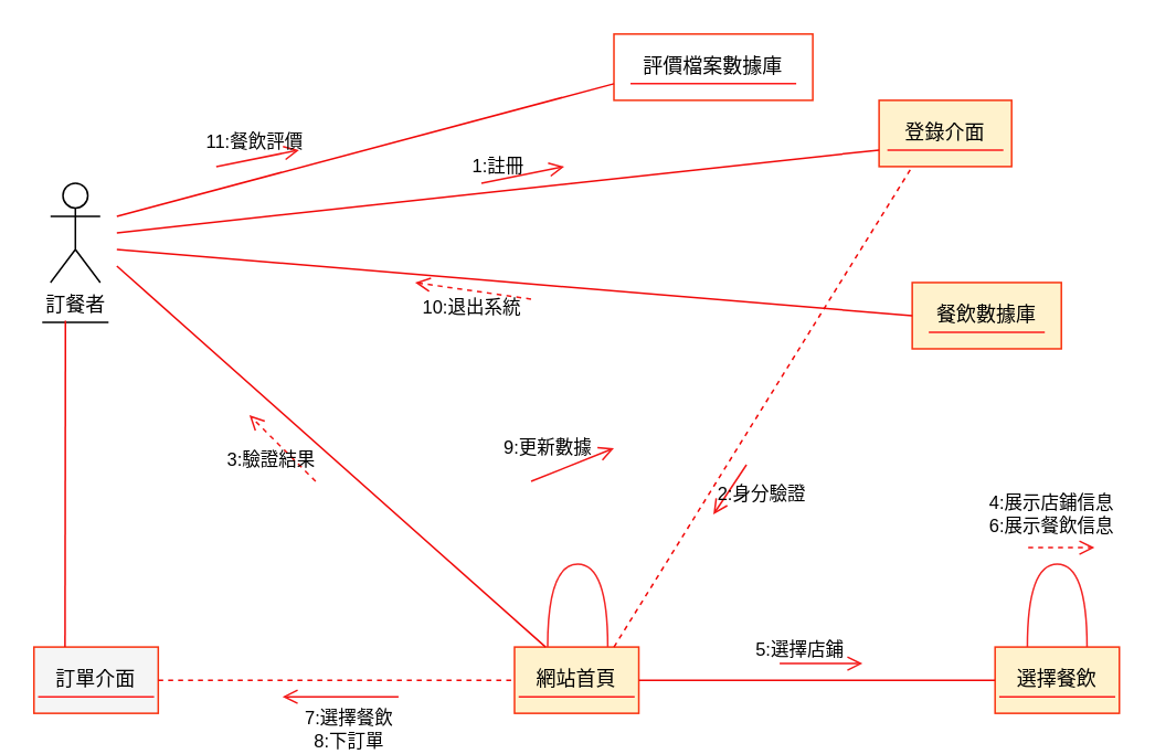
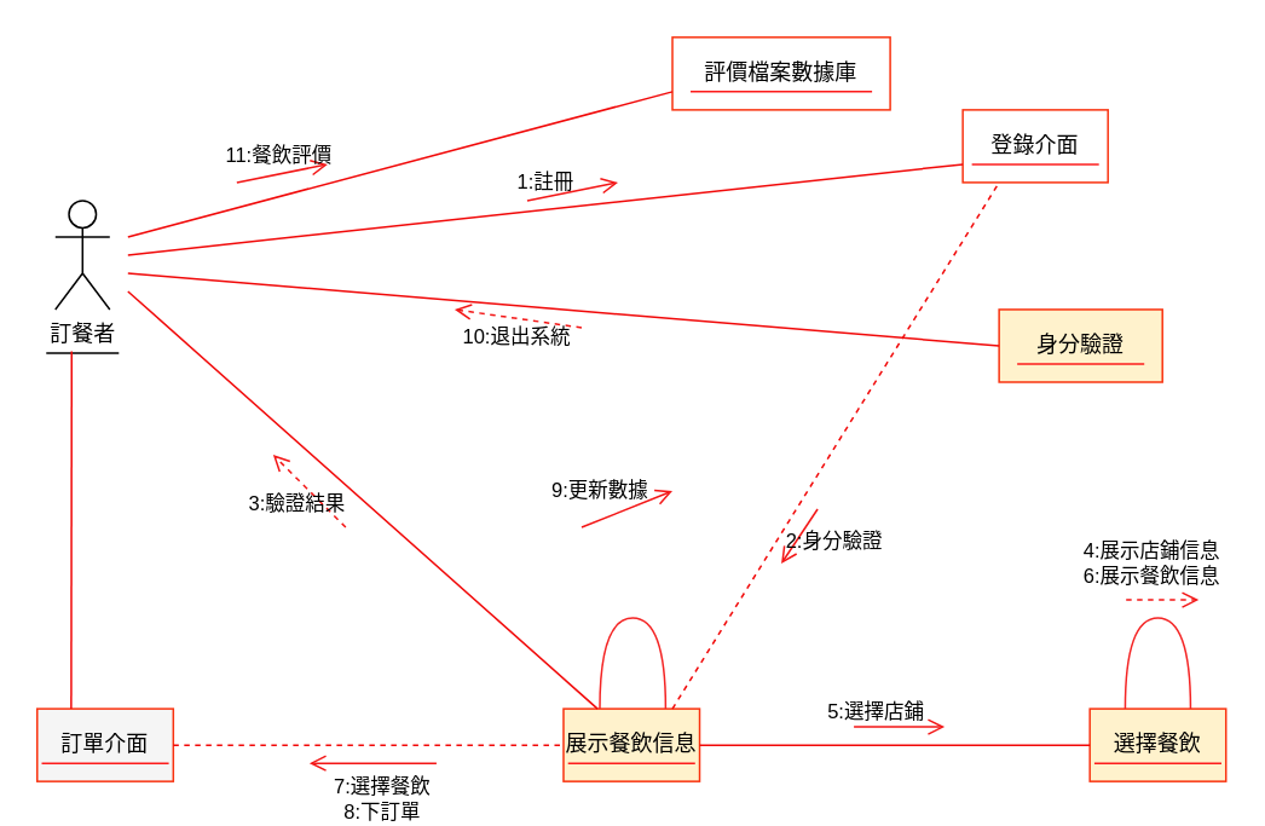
  <mxCell id="0" />
  <mxCell id="1" parent="0" />
  <mxCell id="2" value="訂餐者" style="shape=umlActor;verticalLabelPosition=bottom;verticalAlign=top;html=1;outlineConnect=0;" parent="1" vertex="1"><mxGeometry x="30" y="110" width="30" height="60" as="geometry" /></mxCell>
  <mxCell id="3" value="評價檔案數據庫" style="rounded=0;whiteSpace=wrap;html=1;fillColor=#ffffff;strokeColor=#f93310;" parent="1" vertex="1"><mxGeometry x="370" y="20" width="120" height="40" as="geometry" /></mxCell>
  <mxCell id="4" value="" style="endArrow=none;html=1;rounded=0;edgeStyle=orthogonalEdgeStyle;strokeColor=#fd1c1c;" parent="1" edge="1"><mxGeometry relative="1" as="geometry"><mxPoint x="380" y="50" as="sourcePoint" /><mxPoint x="480" y="50" as="targetPoint" /></mxGeometry></mxCell>
- <mxCell id="5" value="登錄介面" style="rounded=0;whiteSpace=wrap;html=1;fillColor=#fff2cc;strokeColor=#f93310;" parent="1" vertex="1"><mxGeometry x="530" y="60" width="80" height="40" as="geometry" /></mxCell>
- <mxCell id="6" value="餐飲數據庫" style="rounded=0;whiteSpace=wrap;html=1;fillColor=#fff2cc;strokeColor=#f93310;" parent="1" vertex="1"><mxGeometry x="550" y="170" width="90" height="40" as="geometry" /></mxCell>
+ <mxCell id="5" value="登錄介面" style="rounded=0;whiteSpace=wrap;html=1;fillColor=#ffffff;strokeColor=#f93310;" parent="1" vertex="1"><mxGeometry x="530" y="60" width="80" height="40" as="geometry" /></mxCell>
+ <mxCell id="6" value="身分驗證" style="rounded=0;whiteSpace=wrap;html=1;fillColor=#fff2cc;strokeColor=#f93310;" parent="1" vertex="1"><mxGeometry x="550" y="170" width="90" height="40" as="geometry" /></mxCell>
  <mxCell id="7" value="訂單介面" style="rounded=0;whiteSpace=wrap;html=1;fillColor=#f5f5f5;strokeColor=#f93310;" parent="1" vertex="1"><mxGeometry x="20" y="390" width="75" height="40" as="geometry" /></mxCell>
- <mxCell id="8" value="網站首頁" style="rounded=0;whiteSpace=wrap;html=1;fillColor=#fff2cc;strokeColor=#f93310;" parent="1" vertex="1"><mxGeometry x="310" y="390" width="75" height="40" as="geometry" /></mxCell>
+ <mxCell id="8" value="展示餐飲信息" style="rounded=0;whiteSpace=wrap;html=1;fillColor=#fff2cc;strokeColor=#f93310;" parent="1" vertex="1"><mxGeometry x="310" y="390" width="75" height="40" as="geometry" /></mxCell>
  <mxCell id="9" value="選擇餐飲" style="rounded=0;whiteSpace=wrap;html=1;fillColor=#fff2cc;strokeColor=#f93310;" parent="1" vertex="1"><mxGeometry x="600" y="390" width="75" height="40" as="geometry" /></mxCell>
  <mxCell id="10" value="" style="curved=1;endArrow=none;html=1;rounded=0;edgeStyle=orthogonalEdgeStyle;exitX=0.75;exitY=0;exitDx=0;exitDy=0;endFill=0;strokeColor=#f42525;" parent="1" source="8" edge="1"><mxGeometry width="50" height="50" relative="1" as="geometry"><mxPoint x="310" y="370" as="sourcePoint" /><mxPoint x="330" y="390" as="targetPoint" /><Array as="points"><mxPoint x="366" y="340" /><mxPoint x="330" y="340" /></Array></mxGeometry></mxCell>
  <mxCell id="11" value="" style="curved=1;endArrow=none;html=1;rounded=0;edgeStyle=orthogonalEdgeStyle;exitX=0.75;exitY=0;exitDx=0;exitDy=0;endFill=0;strokeColor=#f42525;" parent="1" edge="1"><mxGeometry width="50" height="50" relative="1" as="geometry"><mxPoint x="655.49" y="390" as="sourcePoint" /><mxPoint x="619.49" y="390" as="targetPoint" /><Array as="points"><mxPoint x="655.49" y="340" /><mxPoint x="619.49" y="340" /></Array></mxGeometry></mxCell>
  <mxCell id="12" value="" style="endArrow=none;html=1;rounded=0;edgeStyle=orthogonalEdgeStyle;strokeColor=#fd1c1c;" parent="1" edge="1"><mxGeometry relative="1" as="geometry"><mxPoint x="312.5" y="420" as="sourcePoint" /><mxPoint x="382.5" y="420" as="targetPoint" /></mxGeometry></mxCell>
  <mxCell id="13" value="" style="endArrow=none;html=1;rounded=0;edgeStyle=orthogonalEdgeStyle;strokeColor=#fd1c1c;" parent="1" edge="1"><mxGeometry relative="1" as="geometry"><mxPoint x="535" y="90" as="sourcePoint" /><mxPoint x="605" y="90" as="targetPoint" /></mxGeometry></mxCell>
  <mxCell id="14" value="" style="endArrow=none;html=1;rounded=0;edgeStyle=orthogonalEdgeStyle;strokeColor=#fd1c1c;" parent="1" edge="1"><mxGeometry relative="1" as="geometry"><mxPoint x="560" y="200" as="sourcePoint" /><mxPoint x="630" y="200" as="targetPoint" /></mxGeometry></mxCell>
  <mxCell id="15" value="" style="endArrow=none;html=1;rounded=0;edgeStyle=orthogonalEdgeStyle;strokeColor=#fd1c1c;" parent="1" edge="1"><mxGeometry relative="1" as="geometry"><mxPoint x="602.5" y="420" as="sourcePoint" /><mxPoint x="672.5" y="420" as="targetPoint" /></mxGeometry></mxCell>
  <mxCell id="16" value="" style="endArrow=none;html=1;rounded=0;edgeStyle=orthogonalEdgeStyle;strokeColor=#fd1c1c;" parent="1" edge="1"><mxGeometry relative="1" as="geometry"><mxPoint x="22.5" y="420" as="sourcePoint" /><mxPoint x="92.5" y="420" as="targetPoint" /></mxGeometry></mxCell>
  <mxCell id="17" value="" style="endArrow=none;html=1;rounded=0;endSize=8;startSize=8;endFill=0;strokeColor=#f10909;entryX=0;entryY=0.75;entryDx=0;entryDy=0;" parent="1" target="3" edge="1"><mxGeometry width="50" height="50" relative="1" as="geometry"><mxPoint x="70" y="130" as="sourcePoint" /><mxPoint x="120" y="80" as="targetPoint" /></mxGeometry></mxCell>
  <mxCell id="18" value="" style="endArrow=none;html=1;rounded=0;endSize=8;startSize=8;endFill=0;strokeColor=#f10909;entryX=0;entryY=0.75;entryDx=0;entryDy=0;" parent="1" target="5" edge="1"><mxGeometry width="50" height="50" relative="1" as="geometry"><mxPoint x="70" y="140" as="sourcePoint" /><mxPoint x="380" y="60" as="targetPoint" /></mxGeometry></mxCell>
  <mxCell id="19" value="" style="endArrow=none;html=1;rounded=0;endSize=8;startSize=8;endFill=0;strokeColor=#f10909;entryX=0;entryY=0.5;entryDx=0;entryDy=0;" parent="1" target="6" edge="1"><mxGeometry width="50" height="50" relative="1" as="geometry"><mxPoint x="70" y="150" as="sourcePoint" /><mxPoint x="390" y="140" as="targetPoint" /></mxGeometry></mxCell>
  <mxCell id="20" value="" style="endArrow=none;html=1;rounded=0;endSize=8;startSize=8;endFill=0;strokeColor=#f10909;entryX=0.25;entryY=1;entryDx=0;entryDy=0;exitX=0.8;exitY=0;exitDx=0;exitDy=0;exitPerimeter=0;dashed=1;" parent="1" source="8" target="5" edge="1"><mxGeometry width="50" height="50" relative="1" as="geometry"><mxPoint x="110" y="170" as="sourcePoint" /><mxPoint x="410" y="90" as="targetPoint" /></mxGeometry></mxCell>
  <mxCell id="21" value="" style="endArrow=none;html=1;rounded=0;endSize=8;startSize=8;endFill=0;strokeColor=#f10909;exitX=0.25;exitY=0;exitDx=0;exitDy=0;" parent="1" source="8" edge="1"><mxGeometry width="50" height="50" relative="1" as="geometry"><mxPoint x="120" y="180" as="sourcePoint" /><mxPoint x="70" y="160" as="targetPoint" /></mxGeometry></mxCell>
  <mxCell id="22" value="" style="endArrow=none;html=1;rounded=0;endSize=8;startSize=8;endFill=0;strokeColor=#f10909;entryX=0;entryY=0.5;entryDx=0;entryDy=0;exitX=1;exitY=0.5;exitDx=0;exitDy=0;dashed=1;" parent="1" source="7" target="8" edge="1"><mxGeometry width="50" height="50" relative="1" as="geometry"><mxPoint x="130" y="190" as="sourcePoint" /><mxPoint x="430" y="110" as="targetPoint" /></mxGeometry></mxCell>
  <mxCell id="23" value="" style="endArrow=none;html=1;rounded=0;endSize=8;startSize=8;endFill=0;strokeColor=#f10909;exitX=1;exitY=0.5;exitDx=0;exitDy=0;" parent="1" source="8" edge="1"><mxGeometry width="50" height="50" relative="1" as="geometry"><mxPoint x="390" y="410" as="sourcePoint" /><mxPoint x="600" y="410" as="targetPoint" /></mxGeometry></mxCell>
  <mxCell id="24" value="10:退出系統" style="endArrow=open;endSize=7;dashed=1;html=1;rounded=0;labelBackgroundColor=none;strokeColor=#f31616;" parent="1" edge="1"><mxGeometry y="10" width="160" relative="1" as="geometry"><mxPoint x="320" y="180" as="sourcePoint" /><mxPoint x="250" y="170" as="targetPoint" /><mxPoint as="offset" /></mxGeometry></mxCell>
  <mxCell id="25" value="11:餐飲評價" style="endArrow=open;endSize=7;html=1;rounded=0;labelBackgroundColor=none;strokeColor=#f31616;" parent="1" edge="1"><mxGeometry y="10" width="160" relative="1" as="geometry"><mxPoint x="130" y="100" as="sourcePoint" /><mxPoint x="180" y="90" as="targetPoint" /><mxPoint as="offset" /></mxGeometry></mxCell>
  <mxCell id="26" value="1:註冊" style="endArrow=open;endSize=7;html=1;rounded=0;labelBackgroundColor=none;strokeColor=#f31616;" parent="1" edge="1"><mxGeometry x="-0.538" y="8" width="160" relative="1" as="geometry"><mxPoint x="290" y="110" as="sourcePoint" /><mxPoint x="340" y="100" as="targetPoint" /><mxPoint as="offset" /></mxGeometry></mxCell>
  <mxCell id="27" value="3:驗證結果" style="endArrow=open;endSize=7;dashed=1;html=1;rounded=0;labelBackgroundColor=none;strokeColor=#f31616;" parent="1" edge="1"><mxGeometry x="0.002" y="10" width="160" relative="1" as="geometry"><mxPoint x="190" y="290" as="sourcePoint" /><mxPoint x="150" y="250" as="targetPoint" /><mxPoint as="offset" /></mxGeometry></mxCell>
  <mxCell id="28" value="9:更新數據" style="endArrow=open;endSize=7;html=1;rounded=0;labelBackgroundColor=none;strokeColor=#f31616;" parent="1" edge="1"><mxGeometry x="-0.379" y="15" width="160" relative="1" as="geometry"><mxPoint x="320" y="290" as="sourcePoint" /><mxPoint x="370" y="270" as="targetPoint" /><mxPoint as="offset" /></mxGeometry></mxCell>
  <mxCell id="29" value="2:身分驗證" style="endArrow=open;endSize=7;html=1;rounded=0;labelBackgroundColor=none;strokeColor=#f31616;" parent="1" edge="1"><mxGeometry x="-0.462" y="18" width="160" relative="1" as="geometry"><mxPoint x="450" y="280" as="sourcePoint" /><mxPoint x="430" y="310" as="targetPoint" /><mxPoint as="offset" /></mxGeometry></mxCell>
  <mxCell id="30" value="5:選擇店鋪" style="endArrow=open;endSize=7;html=1;rounded=0;labelBackgroundColor=none;strokeColor=#f31616;" parent="1" edge="1"><mxGeometry x="-0.533" y="8" width="160" relative="1" as="geometry"><mxPoint x="470" y="400" as="sourcePoint" /><mxPoint x="520" y="400" as="targetPoint" /><mxPoint as="offset" /></mxGeometry></mxCell>
  <mxCell id="31" value="7:選擇餐飲&lt;br&gt;8:下訂單" style="endArrow=open;endSize=7;html=1;rounded=0;labelBackgroundColor=none;strokeColor=#f31616;" parent="1" edge="1"><mxGeometry x="-0.143" y="20" width="160" relative="1" as="geometry"><mxPoint x="240" y="420" as="sourcePoint" /><mxPoint x="170" y="420" as="targetPoint" /><mxPoint as="offset" /></mxGeometry></mxCell>
  <mxCell id="32" value="" style="line;strokeWidth=1;fillColor=none;align=left;verticalAlign=middle;spacingTop=-1;spacingLeft=3;spacingRight=3;rotatable=0;labelPosition=right;points=[];portConstraint=eastwest;strokeColor=inherit;" parent="1" vertex="1"><mxGeometry x="25" y="190" width="40" height="8" as="geometry" /></mxCell>
  <mxCell id="33" value="" style="endArrow=none;html=1;rounded=0;endSize=8;startSize=8;endFill=0;strokeColor=#f10909;exitX=0.25;exitY=0;exitDx=0;exitDy=0;" parent="1" source="7" edge="1"><mxGeometry width="50" height="50" relative="1" as="geometry"><mxPoint x="299" y="428" as="sourcePoint" /><mxPoint x="39" y="193" as="targetPoint" /></mxGeometry></mxCell>
  <mxCell id="34" value="4:展示店鋪信息&lt;br&gt;6:展示餐飲信息" style="endArrow=open;endSize=7;dashed=1;html=1;rounded=0;labelBackgroundColor=none;strokeColor=#f31616;" parent="1" edge="1"><mxGeometry x="-0.3" y="20" width="160" relative="1" as="geometry"><mxPoint x="620" y="330" as="sourcePoint" /><mxPoint x="660" y="330" as="targetPoint" /><mxPoint as="offset" /><Array as="points" /></mxGeometry></mxCell>
